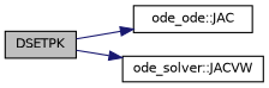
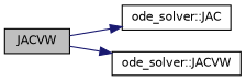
  digraph {
    rankdir=LR
    node [color=black fillcolor=white fontname=Helvetica fontsize=10 shape=record style=filled]
    edge [color=midnightblue fontname=Helvetica fontsize=10 labelfontname=Helvetica labelfontsize=10 style=solid]
-   n1 [fillcolor=grey75 fontcolor=black height=0.2 label=DSETPK width=0.4]
-   n2 [height=0.2 label="ode_ode::JAC" width=0.4]
+   n1 [fillcolor=grey75 fontcolor=black height=0.2 label=JACVW width=0.4]
+   n2 [height=0.2 label="ode_solver::JAC" width=0.4]
    n3 [height=0.2 label="ode_solver::JACVW" width=0.4]
    n1 -> n2
    n1 -> n3
  }
